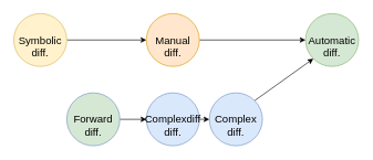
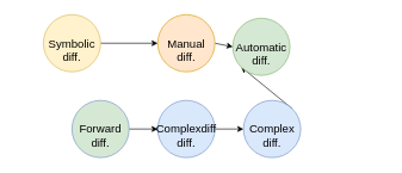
  <mxCell id="0" />
  <mxCell id="1" parent="0" />
  <mxCell id="2" style="edgeStyle=none;rounded=0;orthogonalLoop=1;jettySize=auto;html=1;exitX=1;exitY=0.5;exitDx=0;exitDy=0;entryX=0;entryY=0.5;entryDx=0;entryDy=0;strokeColor=#000000;fontSize=16;fontColor=#D79B00;" edge="1" parent="1" source="3" target="12"><mxGeometry relative="1" as="geometry" /></mxCell>
- <mxCell id="3" value="&lt;br&gt;Symbolic&lt;br&gt;diff." style="ellipse;whiteSpace=wrap;html=1;aspect=fixed;fontSize=16;fillColor=#fff2cc;strokeColor=#d6b656;" vertex="1" parent="1"><mxGeometry x="20" y="20" width="80" height="80" as="geometry" /></mxCell>
+ <mxCell id="3" value="&lt;br&gt;Symbolic&lt;br&gt;diff." style="ellipse;whiteSpace=wrap;html=1;aspect=fixed;fontSize=16;fillColor=#fff2cc;strokeColor=#d6b656;" vertex="1" parent="1"><mxGeometry x="60" y="20" width="80" height="80" as="geometry" /></mxCell>
  <mxCell id="4" style="edgeStyle=none;rounded=0;orthogonalLoop=1;jettySize=auto;html=1;exitX=1;exitY=0.5;exitDx=0;exitDy=0;entryX=0;entryY=0.5;entryDx=0;entryDy=0;fontSize=16;fillColor=#ffe6cc;strokeColor=#000000;" edge="1" parent="1" source="5" target="7"><mxGeometry relative="1" as="geometry" /></mxCell>
  <mxCell id="5" value="&lt;br&gt;Forward&lt;br style=&quot;font-size: 16px&quot;&gt;diff." style="ellipse;whiteSpace=wrap;html=1;aspect=fixed;fontSize=16;fillColor=#d5e8d4;strokeColor=#6c8ebf;" vertex="1" parent="1"><mxGeometry x="100" y="140" width="80" height="80" as="geometry" /></mxCell>
  <mxCell id="6" style="edgeStyle=none;rounded=0;orthogonalLoop=1;jettySize=auto;html=1;exitX=1;exitY=0.5;exitDx=0;exitDy=0;entryX=0;entryY=0.5;entryDx=0;entryDy=0;fontSize=16;fillColor=#ffe6cc;strokeColor=#000000;" edge="1" parent="1" source="7" target="9"><mxGeometry relative="1" as="geometry" /></mxCell>
  <mxCell id="7" value="&lt;br&gt;Complexdiff&lt;br style=&quot;font-size: 16px&quot;&gt;diff." style="ellipse;whiteSpace=wrap;html=1;aspect=fixed;fontSize=16;fillColor=#dae8fc;strokeColor=#6c8ebf;" vertex="1" parent="1"><mxGeometry x="220" y="140" width="80" height="80" as="geometry" /></mxCell>
  <mxCell id="8" style="rounded=0;orthogonalLoop=1;jettySize=auto;html=1;exitX=1;exitY=0;exitDx=0;exitDy=0;entryX=0;entryY=1;entryDx=0;entryDy=0;fontSize=17;" edge="1" parent="1" source="9" target="10"><mxGeometry relative="1" as="geometry" /></mxCell>
- <mxCell id="9" value="&lt;br&gt;Complex&lt;br style=&quot;font-size: 16px&quot;&gt;diff." style="ellipse;whiteSpace=wrap;html=1;aspect=fixed;fontSize=16;fillColor=#dae8fc;strokeColor=#6c8ebf;" vertex="1" parent="1"><mxGeometry x="315" y="140" width="80" height="80" as="geometry" /></mxCell>
- <mxCell id="10" value="&lt;br&gt;Automatic&lt;br&gt;diff." style="ellipse;whiteSpace=wrap;html=1;aspect=fixed;fontSize=16;fillColor=#d5e8d4;strokeColor=#82b366;verticalAlign=middle;" vertex="1" parent="1"><mxGeometry x="460" y="20" width="80" height="80" as="geometry" /></mxCell>
+ <mxCell id="9" value="&lt;br&gt;Complex&lt;br style=&quot;font-size: 16px&quot;&gt;diff." style="ellipse;whiteSpace=wrap;html=1;aspect=fixed;fontSize=16;fillColor=#dae8fc;strokeColor=#6c8ebf;" vertex="1" parent="1"><mxGeometry x="340" y="140" width="80" height="80" as="geometry" /></mxCell>
+ <mxCell id="10" value="&lt;br&gt;Automatic&lt;br&gt;diff." style="ellipse;whiteSpace=wrap;html=1;aspect=fixed;fontSize=16;fillColor=#d5e8d4;strokeColor=#82b366;verticalAlign=middle;" vertex="1" parent="1"><mxGeometry x="325" y="25" width="80" height="80" as="geometry" /></mxCell>
  <mxCell id="11" style="edgeStyle=none;rounded=0;orthogonalLoop=1;jettySize=auto;html=1;exitX=1;exitY=0.5;exitDx=0;exitDy=0;entryX=0;entryY=0.5;entryDx=0;entryDy=0;strokeColor=#000000;fontSize=16;fontColor=#D79B00;" edge="1" parent="1" source="12" target="10"><mxGeometry relative="1" as="geometry" /></mxCell>
  <mxCell id="12" value="&lt;br&gt;Manual&lt;br&gt;diff." style="ellipse;whiteSpace=wrap;html=1;aspect=fixed;fontSize=16;fillColor=#ffe6cc;strokeColor=#d79b00;" vertex="1" parent="1"><mxGeometry x="220" y="20" width="80" height="80" as="geometry" /></mxCell>
